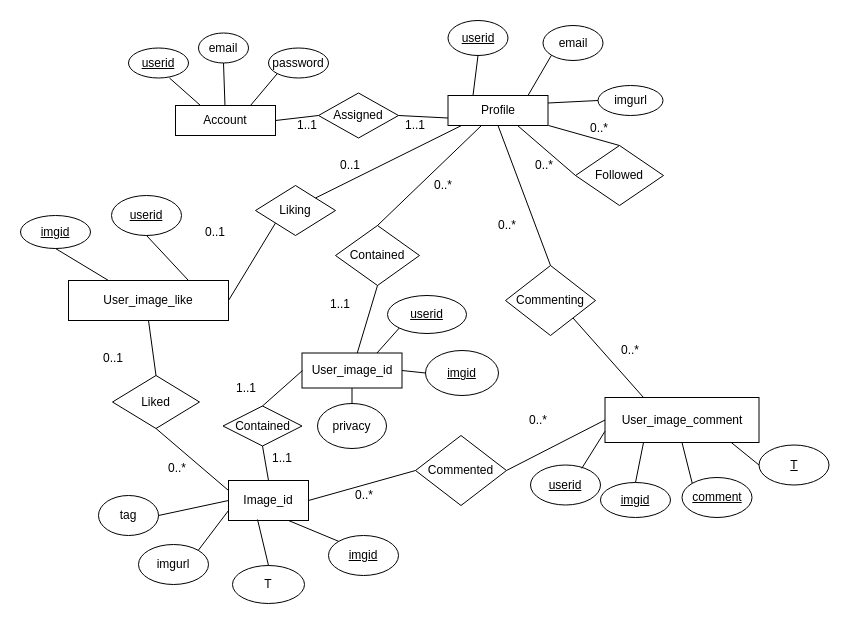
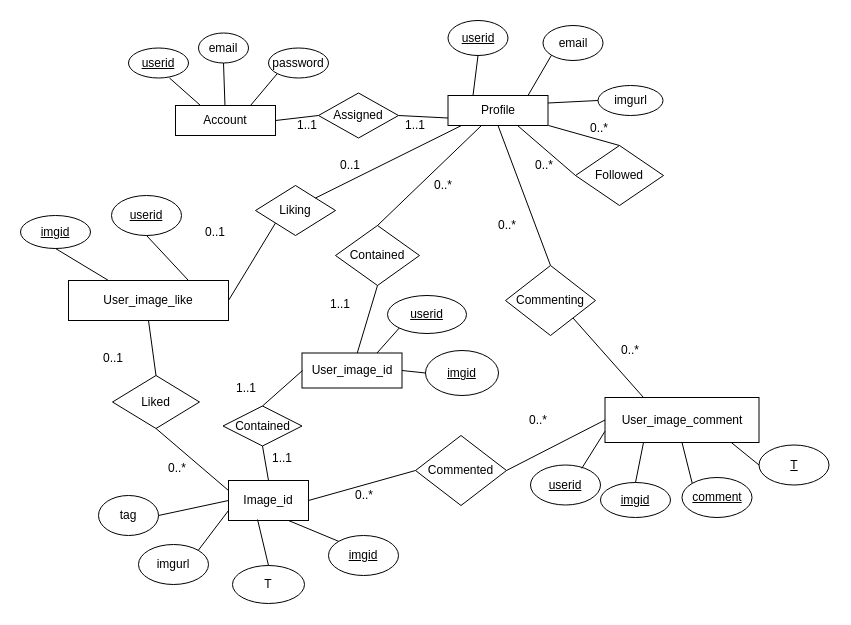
  <mxCell id="0" />
  <mxCell id="1" parent="0" />
  <mxCell id="2" value="Account" style="rounded=0;whiteSpace=wrap;html=1;" parent="1" vertex="1"><mxGeometry x="175" y="105" width="100" height="30" as="geometry" /></mxCell>
  <mxCell id="3" value="&lt;u&gt;userid&lt;/u&gt;" style="ellipse;whiteSpace=wrap;html=1;" parent="1" vertex="1"><mxGeometry x="128" y="47.5" width="60" height="30" as="geometry" /></mxCell>
  <mxCell id="4" value="" style="endArrow=none;html=1;entryX=0.25;entryY=0;entryDx=0;entryDy=0;exitX=0.683;exitY=1;exitDx=0;exitDy=0;exitPerimeter=0;" parent="1" source="3" target="2" edge="1"><mxGeometry width="50" height="50" relative="1" as="geometry"><mxPoint x="135" y="205" as="sourcePoint" /><mxPoint x="185" y="155" as="targetPoint" /></mxGeometry></mxCell>
  <mxCell id="5" value="email" style="ellipse;whiteSpace=wrap;html=1;" parent="1" vertex="1"><mxGeometry x="198" y="32.5" width="50" height="30" as="geometry" /></mxCell>
  <mxCell id="6" value="password" style="ellipse;whiteSpace=wrap;html=1;" parent="1" vertex="1"><mxGeometry x="268" y="47.5" width="60" height="30" as="geometry" /></mxCell>
  <mxCell id="7" value="" style="endArrow=none;html=1;exitX=0.5;exitY=1;exitDx=0;exitDy=0;" parent="1" target="2" edge="1" source="5"><mxGeometry width="50" height="50" relative="1" as="geometry"><mxPoint x="225" y="55" as="sourcePoint" /><mxPoint x="185" y="155" as="targetPoint" /></mxGeometry></mxCell>
  <mxCell id="8" value="" style="endArrow=none;html=1;entryX=0.75;entryY=0;entryDx=0;entryDy=0;exitX=0;exitY=1;exitDx=0;exitDy=0;" parent="1" source="6" target="2" edge="1"><mxGeometry width="50" height="50" relative="1" as="geometry"><mxPoint x="135" y="205" as="sourcePoint" /><mxPoint x="185" y="155" as="targetPoint" /></mxGeometry></mxCell>
  <mxCell id="9" value="Profile" style="rounded=0;whiteSpace=wrap;html=1;" parent="1" vertex="1"><mxGeometry x="447.5" y="95" width="100" height="30" as="geometry" /></mxCell>
  <mxCell id="10" value="&lt;u&gt;userid&lt;/u&gt;" style="ellipse;whiteSpace=wrap;html=1;" parent="1" vertex="1"><mxGeometry x="447.5" y="20" width="60" height="35" as="geometry" /></mxCell>
  <mxCell id="11" value="email" style="ellipse;whiteSpace=wrap;html=1;" parent="1" vertex="1"><mxGeometry x="542.5" y="25" width="60" height="35" as="geometry" /></mxCell>
  <mxCell id="12" value="imgurl" style="ellipse;whiteSpace=wrap;html=1;" parent="1" vertex="1"><mxGeometry x="597.5" y="85" width="65" height="30" as="geometry" /></mxCell>
  <mxCell id="13" value="" style="endArrow=none;html=1;exitX=0.25;exitY=0;exitDx=0;exitDy=0;entryX=0.5;entryY=1;entryDx=0;entryDy=0;" parent="1" source="9" target="10" edge="1"><mxGeometry width="50" height="50" relative="1" as="geometry"><mxPoint x="197.5" y="195" as="sourcePoint" /><mxPoint x="247.5" y="145" as="targetPoint" /></mxGeometry></mxCell>
  <mxCell id="14" value="" style="endArrow=none;html=1;exitX=0;exitY=1;exitDx=0;exitDy=0;" parent="1" source="11" edge="1"><mxGeometry width="50" height="50" relative="1" as="geometry"><mxPoint x="467.5" y="145" as="sourcePoint" /><mxPoint x="527.5" y="95" as="targetPoint" /><Array as="points" /></mxGeometry></mxCell>
  <mxCell id="15" value="" style="endArrow=none;html=1;entryX=1;entryY=0.25;entryDx=0;entryDy=0;exitX=0;exitY=0.5;exitDx=0;exitDy=0;" parent="1" source="12" target="9" edge="1"><mxGeometry width="50" height="50" relative="1" as="geometry"><mxPoint x="197.5" y="195" as="sourcePoint" /><mxPoint x="247.5" y="145" as="targetPoint" /></mxGeometry></mxCell>
  <mxCell id="16" value="User_image_id" style="rounded=0;whiteSpace=wrap;html=1;" parent="1" vertex="1"><mxGeometry x="301.5" y="352.5" width="100" height="35" as="geometry" /></mxCell>
  <mxCell id="17" value="Image_id" style="rounded=0;whiteSpace=wrap;html=1;" parent="1" vertex="1"><mxGeometry x="228" y="480" width="80" height="40" as="geometry" /></mxCell>
  <mxCell id="18" value="User_image_like&lt;br&gt;" style="rounded=0;whiteSpace=wrap;html=1;" parent="1" vertex="1"><mxGeometry x="68" y="280" width="160" height="40" as="geometry" /></mxCell>
  <mxCell id="19" value="User_image_comment&lt;br&gt;" style="rounded=0;whiteSpace=wrap;html=1;" parent="1" vertex="1"><mxGeometry x="604.5" y="397" width="154" height="45" as="geometry" /></mxCell>
  <mxCell id="20" style="edgeStyle=orthogonalEdgeStyle;rounded=0;orthogonalLoop=1;jettySize=auto;html=1;exitX=1;exitY=0;exitDx=0;exitDy=0;" parent="1" source="21" edge="1"><mxGeometry relative="1" as="geometry"><mxPoint x="193" y="570" as="targetPoint" /></mxGeometry></mxCell>
  <mxCell id="21" value="imgurl" style="ellipse;whiteSpace=wrap;html=1;" parent="1" vertex="1"><mxGeometry x="138" y="544" width="70" height="40" as="geometry" /></mxCell>
  <mxCell id="22" value="T" style="ellipse;whiteSpace=wrap;html=1;" parent="1" vertex="1"><mxGeometry x="232" y="565" width="72" height="38" as="geometry" /></mxCell>
  <mxCell id="23" value="&lt;u&gt;imgid&lt;/u&gt;" style="ellipse;whiteSpace=wrap;html=1;" parent="1" vertex="1"><mxGeometry x="328" y="535" width="70" height="40" as="geometry" /></mxCell>
  <mxCell id="24" value="" style="endArrow=none;html=1;entryX=1;entryY=0;entryDx=0;entryDy=0;exitX=0;exitY=0.75;exitDx=0;exitDy=0;" parent="1" source="17" target="21" edge="1"><mxGeometry width="50" height="50" relative="1" as="geometry"><mxPoint x="138" y="680" as="sourcePoint" /><mxPoint x="188" y="630" as="targetPoint" /></mxGeometry></mxCell>
  <mxCell id="25" value="" style="endArrow=none;html=1;entryX=0.5;entryY=0;entryDx=0;entryDy=0;exitX=0.363;exitY=0.975;exitDx=0;exitDy=0;exitPerimeter=0;" parent="1" source="17" target="22" edge="1"><mxGeometry width="50" height="50" relative="1" as="geometry"><mxPoint x="138" y="680" as="sourcePoint" /><mxPoint x="188" y="630" as="targetPoint" /></mxGeometry></mxCell>
  <mxCell id="26" value="" style="endArrow=none;html=1;entryX=0;entryY=0;entryDx=0;entryDy=0;exitX=0.75;exitY=1;exitDx=0;exitDy=0;" parent="1" source="17" target="23" edge="1"><mxGeometry width="50" height="50" relative="1" as="geometry"><mxPoint x="138" y="680" as="sourcePoint" /><mxPoint x="188" y="630" as="targetPoint" /></mxGeometry></mxCell>
  <mxCell id="27" value="&lt;u&gt;userid&lt;/u&gt;" style="ellipse;whiteSpace=wrap;html=1;" parent="1" vertex="1"><mxGeometry x="530" y="464.5" width="70" height="40" as="geometry" /></mxCell>
  <mxCell id="28" value="&lt;u&gt;imgid&lt;/u&gt;" style="ellipse;whiteSpace=wrap;html=1;" parent="1" vertex="1"><mxGeometry x="600" y="482" width="70" height="35" as="geometry" /></mxCell>
  <mxCell id="29" value="&lt;u&gt;comment&lt;/u&gt;" style="ellipse;whiteSpace=wrap;html=1;" parent="1" vertex="1"><mxGeometry x="681.5" y="477" width="70" height="40" as="geometry" /></mxCell>
  <mxCell id="30" value="&lt;u&gt;imgid&lt;/u&gt;" style="ellipse;whiteSpace=wrap;html=1;" parent="1" vertex="1"><mxGeometry x="20" y="215" width="70" height="33" as="geometry" /></mxCell>
  <mxCell id="31" value="&lt;u&gt;userid&lt;/u&gt;" style="ellipse;whiteSpace=wrap;html=1;" parent="1" vertex="1"><mxGeometry x="111" y="195" width="70" height="40" as="geometry" /></mxCell>
  <mxCell id="32" value="&lt;u&gt;T&lt;/u&gt;" style="ellipse;whiteSpace=wrap;html=1;" parent="1" vertex="1"><mxGeometry x="758.5" y="444.5" width="70" height="40" as="geometry" /></mxCell>
  <mxCell id="33" value="" style="endArrow=none;html=1;entryX=1;entryY=0;entryDx=0;entryDy=0;exitX=0;exitY=0.75;exitDx=0;exitDy=0;" parent="1" source="19" edge="1"><mxGeometry width="50" height="50" relative="1" as="geometry"><mxPoint x="513.5" y="622" as="sourcePoint" /><mxPoint x="581.249" y="467.858" as="targetPoint" /></mxGeometry></mxCell>
  <mxCell id="34" value="" style="endArrow=none;html=1;entryX=0.5;entryY=0;entryDx=0;entryDy=0;exitX=0.25;exitY=1;exitDx=0;exitDy=0;" parent="1" source="19" target="28" edge="1"><mxGeometry width="50" height="50" relative="1" as="geometry"><mxPoint x="513.5" y="622" as="sourcePoint" /><mxPoint x="563.5" y="572" as="targetPoint" /></mxGeometry></mxCell>
  <mxCell id="35" value="" style="endArrow=none;html=1;entryX=0;entryY=0;entryDx=0;entryDy=0;exitX=0.5;exitY=1;exitDx=0;exitDy=0;" parent="1" source="19" target="29" edge="1"><mxGeometry width="50" height="50" relative="1" as="geometry"><mxPoint x="513.5" y="622" as="sourcePoint" /><mxPoint x="563.5" y="572" as="targetPoint" /></mxGeometry></mxCell>
  <mxCell id="36" value="" style="endArrow=none;html=1;entryX=0;entryY=0.5;entryDx=0;entryDy=0;exitX=0.82;exitY=1;exitDx=0;exitDy=0;exitPerimeter=0;" parent="1" source="19" target="32" edge="1"><mxGeometry width="50" height="50" relative="1" as="geometry"><mxPoint x="513.5" y="622" as="sourcePoint" /><mxPoint x="563.5" y="572" as="targetPoint" /></mxGeometry></mxCell>
  <mxCell id="37" value="" style="endArrow=none;html=1;exitX=0.25;exitY=0;exitDx=0;exitDy=0;entryX=0.5;entryY=1;entryDx=0;entryDy=0;" parent="1" source="18" target="30" edge="1"><mxGeometry width="50" height="50" relative="1" as="geometry"><mxPoint x="78" y="375" as="sourcePoint" /><mxPoint x="128" y="325" as="targetPoint" /></mxGeometry></mxCell>
  <mxCell id="38" value="" style="endArrow=none;html=1;exitX=0.75;exitY=0;exitDx=0;exitDy=0;entryX=0.5;entryY=1;entryDx=0;entryDy=0;" parent="1" source="18" target="31" edge="1"><mxGeometry width="50" height="50" relative="1" as="geometry"><mxPoint x="203" y="300" as="sourcePoint" /><mxPoint x="253" y="250" as="targetPoint" /></mxGeometry></mxCell>
  <mxCell id="39" value="&lt;u&gt;imgid&lt;/u&gt;" style="ellipse;whiteSpace=wrap;html=1;" parent="1" vertex="1"><mxGeometry x="425" y="350" width="73" height="45" as="geometry" /></mxCell>
  <mxCell id="40" value="&lt;u&gt;userid&lt;/u&gt;" style="ellipse;whiteSpace=wrap;html=1;" parent="1" vertex="1"><mxGeometry x="387" y="295" width="79" height="38" as="geometry" /></mxCell>
  <mxCell id="41" value="" style="endArrow=none;html=1;entryX=0.75;entryY=0;entryDx=0;entryDy=0;exitX=0;exitY=1;exitDx=0;exitDy=0;" parent="1" source="40" target="16" edge="1"><mxGeometry width="50" height="50" relative="1" as="geometry"><mxPoint x="-283.5" y="802.5" as="sourcePoint" /><mxPoint x="-233.5" y="752.5" as="targetPoint" /></mxGeometry></mxCell>
  <mxCell id="42" value="" style="endArrow=none;html=1;entryX=0;entryY=0.5;entryDx=0;entryDy=0;exitX=1;exitY=0.5;exitDx=0;exitDy=0;" parent="1" source="16" target="39" edge="1"><mxGeometry width="50" height="50" relative="1" as="geometry"><mxPoint x="-283.5" y="802.5" as="sourcePoint" /><mxPoint x="-233.5" y="752.5" as="targetPoint" /></mxGeometry></mxCell>
  <mxCell id="43" value="Assigned" style="rhombus;whiteSpace=wrap;html=1;" parent="1" vertex="1"><mxGeometry x="318" y="92.5" width="80" height="45" as="geometry" /></mxCell>
  <mxCell id="44" value="" style="endArrow=none;html=1;entryX=1;entryY=0.5;entryDx=0;entryDy=0;exitX=0;exitY=0.5;exitDx=0;exitDy=0;" parent="1" source="43" target="2" edge="1"><mxGeometry width="50" height="50" relative="1" as="geometry"><mxPoint x="105" y="725" as="sourcePoint" /><mxPoint x="155" y="675" as="targetPoint" /></mxGeometry></mxCell>
  <mxCell id="45" value="" style="endArrow=none;html=1;entryX=1;entryY=0.5;entryDx=0;entryDy=0;exitX=0;exitY=0.75;exitDx=0;exitDy=0;" parent="1" source="9" target="43" edge="1"><mxGeometry width="50" height="50" relative="1" as="geometry"><mxPoint x="105" y="725" as="sourcePoint" /><mxPoint x="155" y="675" as="targetPoint" /></mxGeometry></mxCell>
  <mxCell id="46" value="1..1" style="text;html=1;resizable=0;points=[];autosize=1;align=left;verticalAlign=top;spacingTop=-4;" parent="1" vertex="1"><mxGeometry x="295" y="115" width="40" height="20" as="geometry" /></mxCell>
  <mxCell id="47" value="1..1" style="text;html=1;resizable=0;points=[];autosize=1;align=left;verticalAlign=top;spacingTop=-4;" parent="1" vertex="1"><mxGeometry x="403" y="115" width="40" height="20" as="geometry" /></mxCell>
  <mxCell id="48" value="Followed" style="rhombus;whiteSpace=wrap;html=1;" parent="1" vertex="1"><mxGeometry x="575" y="145" width="88" height="60" as="geometry" /></mxCell>
  <mxCell id="49" value="" style="endArrow=none;html=1;entryX=0;entryY=0.5;entryDx=0;entryDy=0;" parent="1" target="48" edge="1"><mxGeometry width="50" height="50" relative="1" as="geometry"><mxPoint x="517" y="125" as="sourcePoint" /><mxPoint x="515" y="170" as="targetPoint" /></mxGeometry></mxCell>
  <mxCell id="50" value="" style="endArrow=none;html=1;exitX=0.5;exitY=0;exitDx=0;exitDy=0;entryX=1.005;entryY=1;entryDx=0;entryDy=0;entryPerimeter=0;" parent="1" source="48" edge="1" target="9"><mxGeometry width="50" height="50" relative="1" as="geometry"><mxPoint x="656" y="230" as="sourcePoint" /><mxPoint x="706" y="255" as="targetPoint" /></mxGeometry></mxCell>
  <mxCell id="51" value="0..*" style="text;html=1;resizable=0;points=[];autosize=1;align=left;verticalAlign=top;spacingTop=-4;" parent="1" vertex="1"><mxGeometry x="532.5" y="155" width="30" height="20" as="geometry" /></mxCell>
  <mxCell id="52" value="0..*" style="text;html=1;resizable=0;points=[];autosize=1;align=left;verticalAlign=top;spacingTop=-4;" parent="1" vertex="1"><mxGeometry x="587.5" y="117.5" width="30" height="20" as="geometry" /></mxCell>
  <mxCell id="53" value="Contained" style="rhombus;whiteSpace=wrap;html=1;" parent="1" vertex="1"><mxGeometry x="335" y="225" width="84" height="60" as="geometry" /></mxCell>
  <mxCell id="54" value="" style="endArrow=none;html=1;entryX=0.5;entryY=0;entryDx=0;entryDy=0;exitX=0.335;exitY=1;exitDx=0;exitDy=0;exitPerimeter=0;" parent="1" source="9" target="53" edge="1"><mxGeometry width="50" height="50" relative="1" as="geometry"><mxPoint x="375" y="235" as="sourcePoint" /><mxPoint x="425" y="185" as="targetPoint" /></mxGeometry></mxCell>
  <mxCell id="55" value="" style="endArrow=none;html=1;entryX=0.5;entryY=1;entryDx=0;entryDy=0;" parent="1" source="16" target="53" edge="1"><mxGeometry width="50" height="50" relative="1" as="geometry"><mxPoint x="335" y="349" as="sourcePoint" /><mxPoint x="299" y="307.5" as="targetPoint" /></mxGeometry></mxCell>
  <mxCell id="56" value="0..*" style="text;html=1;resizable=0;points=[];autosize=1;align=left;verticalAlign=top;spacingTop=-4;" parent="1" vertex="1"><mxGeometry x="431.5" y="175" width="30" height="20" as="geometry" /></mxCell>
  <mxCell id="57" value="1..1" style="text;html=1;resizable=0;points=[];autosize=1;align=left;verticalAlign=top;spacingTop=-4;" parent="1" vertex="1"><mxGeometry x="328" y="294" width="40" height="20" as="geometry" /></mxCell>
  <mxCell id="58" value="Contained" style="rhombus;whiteSpace=wrap;html=1;direction=south;" parent="1" vertex="1"><mxGeometry x="222.5" y="405.5" width="79" height="40" as="geometry" /></mxCell>
  <mxCell id="59" value="" style="endArrow=none;html=1;entryX=0.5;entryY=0;entryDx=0;entryDy=0;exitX=1;exitY=0.5;exitDx=0;exitDy=0;" parent="1" source="58" target="17" edge="1"><mxGeometry width="50" height="50" relative="1" as="geometry"><mxPoint x="135" y="925" as="sourcePoint" /><mxPoint x="185" y="875" as="targetPoint" /></mxGeometry></mxCell>
  <mxCell id="60" value="" style="endArrow=none;html=1;exitX=0;exitY=0.5;exitDx=0;exitDy=0;" parent="1" edge="1" source="58"><mxGeometry width="50" height="50" relative="1" as="geometry"><mxPoint x="252" y="420" as="sourcePoint" /><mxPoint x="302" y="370" as="targetPoint" /></mxGeometry></mxCell>
  <mxCell id="61" value="" style="endArrow=none;html=1;exitX=1;exitY=0.5;exitDx=0;exitDy=0;entryX=0;entryY=1;entryDx=0;entryDy=0;" parent="1" source="18" target="62" edge="1"><mxGeometry width="50" height="50" relative="1" as="geometry"><mxPoint x="165" y="287.5" as="sourcePoint" /><mxPoint x="215" y="237.5" as="targetPoint" /></mxGeometry></mxCell>
  <mxCell id="62" value="Liking" style="rhombus;whiteSpace=wrap;html=1;" parent="1" vertex="1"><mxGeometry x="255" y="185" width="80" height="50" as="geometry" /></mxCell>
  <mxCell id="63" value="" style="endArrow=none;html=1;exitX=1;exitY=0;exitDx=0;exitDy=0;" parent="1" source="62" edge="1"><mxGeometry width="50" height="50" relative="1" as="geometry"><mxPoint x="223" y="195" as="sourcePoint" /><mxPoint x="461" y="125" as="targetPoint" /></mxGeometry></mxCell>
  <mxCell id="64" value="Liked" style="rhombus;whiteSpace=wrap;html=1;" parent="1" vertex="1"><mxGeometry x="112" y="375" width="87" height="53" as="geometry" /></mxCell>
  <mxCell id="65" value="" style="endArrow=none;html=1;exitX=0.5;exitY=0;exitDx=0;exitDy=0;entryX=0.5;entryY=1;entryDx=0;entryDy=0;" parent="1" source="64" target="18" edge="1"><mxGeometry width="50" height="50" relative="1" as="geometry"><mxPoint x="17" y="406" as="sourcePoint" /><mxPoint x="67" y="356" as="targetPoint" /></mxGeometry></mxCell>
  <mxCell id="66" value="" style="endArrow=none;html=1;entryX=0;entryY=0.25;entryDx=0;entryDy=0;exitX=0.5;exitY=1;exitDx=0;exitDy=0;" parent="1" source="64" target="17" edge="1"><mxGeometry width="50" height="50" relative="1" as="geometry"><mxPoint x="105" y="501.5" as="sourcePoint" /><mxPoint x="155" y="451.5" as="targetPoint" /></mxGeometry></mxCell>
  <mxCell id="67" value="0..1" style="text;html=1;strokeColor=none;fillColor=none;align=center;verticalAlign=middle;whiteSpace=wrap;rounded=0;" parent="1" vertex="1"><mxGeometry x="329.5" y="155" width="40" height="20" as="geometry" /></mxCell>
  <mxCell id="68" value="0..1" style="text;html=1;resizable=0;points=[];autosize=1;align=left;verticalAlign=top;spacingTop=-4;" parent="1" vertex="1"><mxGeometry x="100.5" y="347.5" width="40" height="20" as="geometry" /></mxCell>
  <mxCell id="69" value="Commented" style="rhombus;whiteSpace=wrap;html=1;" parent="1" vertex="1"><mxGeometry x="415" y="435" width="91" height="70" as="geometry" /></mxCell>
  <mxCell id="70" value="" style="endArrow=none;html=1;entryX=1;entryY=0.5;entryDx=0;entryDy=0;exitX=0;exitY=0.5;exitDx=0;exitDy=0;" parent="1" source="69" target="17" edge="1"><mxGeometry width="50" height="50" relative="1" as="geometry"><mxPoint x="45" y="675" as="sourcePoint" /><mxPoint x="95" y="625" as="targetPoint" /></mxGeometry></mxCell>
  <mxCell id="71" value="" style="endArrow=none;html=1;entryX=0;entryY=0.5;entryDx=0;entryDy=0;exitX=1;exitY=0.5;exitDx=0;exitDy=0;" parent="1" source="69" target="19" edge="1"><mxGeometry width="50" height="50" relative="1" as="geometry"><mxPoint x="45" y="675" as="sourcePoint" /><mxPoint x="95" y="625" as="targetPoint" /></mxGeometry></mxCell>
  <mxCell id="72" value="Commenting" style="rhombus;whiteSpace=wrap;html=1;" parent="1" vertex="1"><mxGeometry x="505" y="265" width="90" height="70" as="geometry" /></mxCell>
  <mxCell id="73" value="" style="endArrow=none;html=1;entryX=0.25;entryY=0;entryDx=0;entryDy=0;exitX=1;exitY=1;exitDx=0;exitDy=0;" parent="1" source="72" target="19" edge="1"><mxGeometry width="50" height="50" relative="1" as="geometry"><mxPoint x="597.5" y="387.5" as="sourcePoint" /><mxPoint x="647.5" y="337.5" as="targetPoint" /></mxGeometry></mxCell>
  <mxCell id="74" value="" style="endArrow=none;html=1;entryX=0.5;entryY=1;entryDx=0;entryDy=0;exitX=0.5;exitY=0;exitDx=0;exitDy=0;" parent="1" source="72" target="9" edge="1"><mxGeometry width="50" height="50" relative="1" as="geometry"><mxPoint x="452.5" y="251.5" as="sourcePoint" /><mxPoint x="502.5" y="201.5" as="targetPoint" /></mxGeometry></mxCell>
  <mxCell id="75" value="0..1" style="text;html=1;" parent="1" vertex="1"><mxGeometry x="203" y="218" width="50" height="30" as="geometry" /></mxCell>
  <mxCell id="76" value="0..*" style="text;html=1;resizable=0;points=[];autosize=1;align=left;verticalAlign=top;spacingTop=-4;" parent="1" vertex="1"><mxGeometry x="166" y="458" width="30" height="20" as="geometry" /></mxCell>
  <mxCell id="77" value="0..*" style="text;html=1;resizable=0;points=[];autosize=1;align=left;verticalAlign=top;spacingTop=-4;" parent="1" vertex="1"><mxGeometry x="353" y="485" width="30" height="20" as="geometry" /></mxCell>
  <mxCell id="78" value="0..*" style="text;html=1;resizable=0;points=[];autosize=1;align=left;verticalAlign=top;spacingTop=-4;" parent="1" vertex="1"><mxGeometry x="526.5" y="410" width="30" height="20" as="geometry" /></mxCell>
  <mxCell id="79" value="0..*" style="text;html=1;strokeColor=none;fillColor=none;align=center;verticalAlign=middle;whiteSpace=wrap;rounded=0;" parent="1" vertex="1"><mxGeometry x="486.5" y="215" width="40" height="20" as="geometry" /></mxCell>
  <mxCell id="80" value="0..*" style="text;html=1;strokeColor=none;fillColor=none;align=center;verticalAlign=middle;whiteSpace=wrap;rounded=0;" parent="1" vertex="1"><mxGeometry x="609.5" y="339.5" width="40" height="20" as="geometry" /></mxCell>
  <mxCell id="81" value="tag" style="ellipse;whiteSpace=wrap;html=1;" parent="1" vertex="1"><mxGeometry x="98" y="495" width="60" height="40" as="geometry" /></mxCell>
  <mxCell id="82" value="" style="endArrow=none;html=1;entryX=1;entryY=0.5;entryDx=0;entryDy=0;exitX=0;exitY=0.5;exitDx=0;exitDy=0;" parent="1" source="17" target="81" edge="1"><mxGeometry width="50" height="50" relative="1" as="geometry"><mxPoint x="-75" y="675" as="sourcePoint" /><mxPoint x="-25" y="625" as="targetPoint" /></mxGeometry></mxCell>
- <mxCell id="83" value="privacy" style="ellipse;whiteSpace=wrap;html=1;" parent="1" vertex="1"><mxGeometry x="317" y="403" width="69" height="45" as="geometry" /></mxCell>
- <mxCell id="84" value="" style="endArrow=none;html=1;exitX=0.5;exitY=0;exitDx=0;exitDy=0;entryX=0.5;entryY=1;entryDx=0;entryDy=0;" parent="1" source="83" target="16" edge="1"><mxGeometry width="50" height="50" relative="1" as="geometry"><mxPoint x="-56" y="325" as="sourcePoint" /><mxPoint x="-6" y="275" as="targetPoint" /></mxGeometry></mxCell>
  <mxCell id="85" value="1..1" style="text;html=1;resizable=0;points=[];autosize=1;align=left;verticalAlign=top;spacingTop=-4;" vertex="1" parent="1"><mxGeometry x="234" y="377.5" width="40" height="20" as="geometry" /></mxCell>
  <mxCell id="86" value="1..1" style="text;html=1;resizable=0;points=[];autosize=1;align=left;verticalAlign=top;spacingTop=-4;" vertex="1" parent="1"><mxGeometry x="270" y="448" width="40" height="20" as="geometry" /></mxCell>
